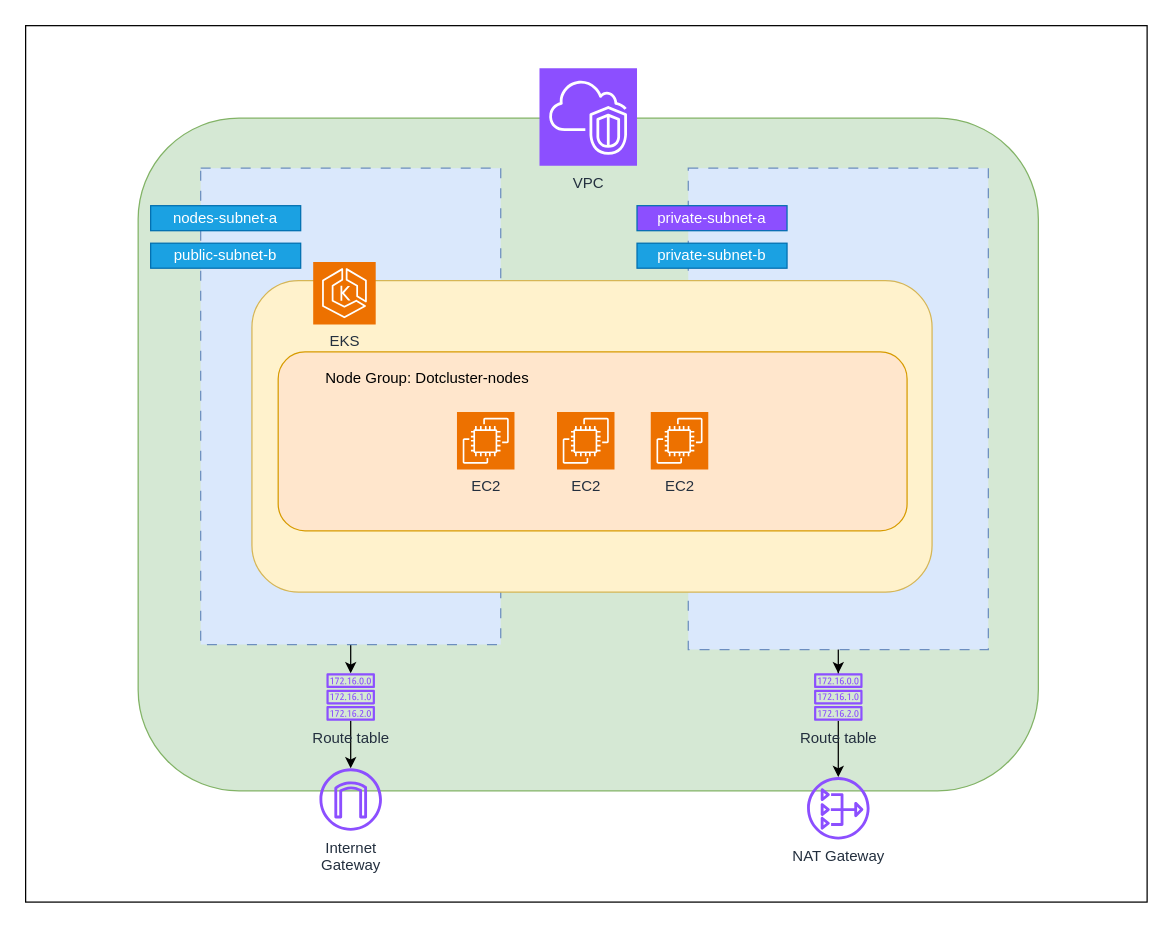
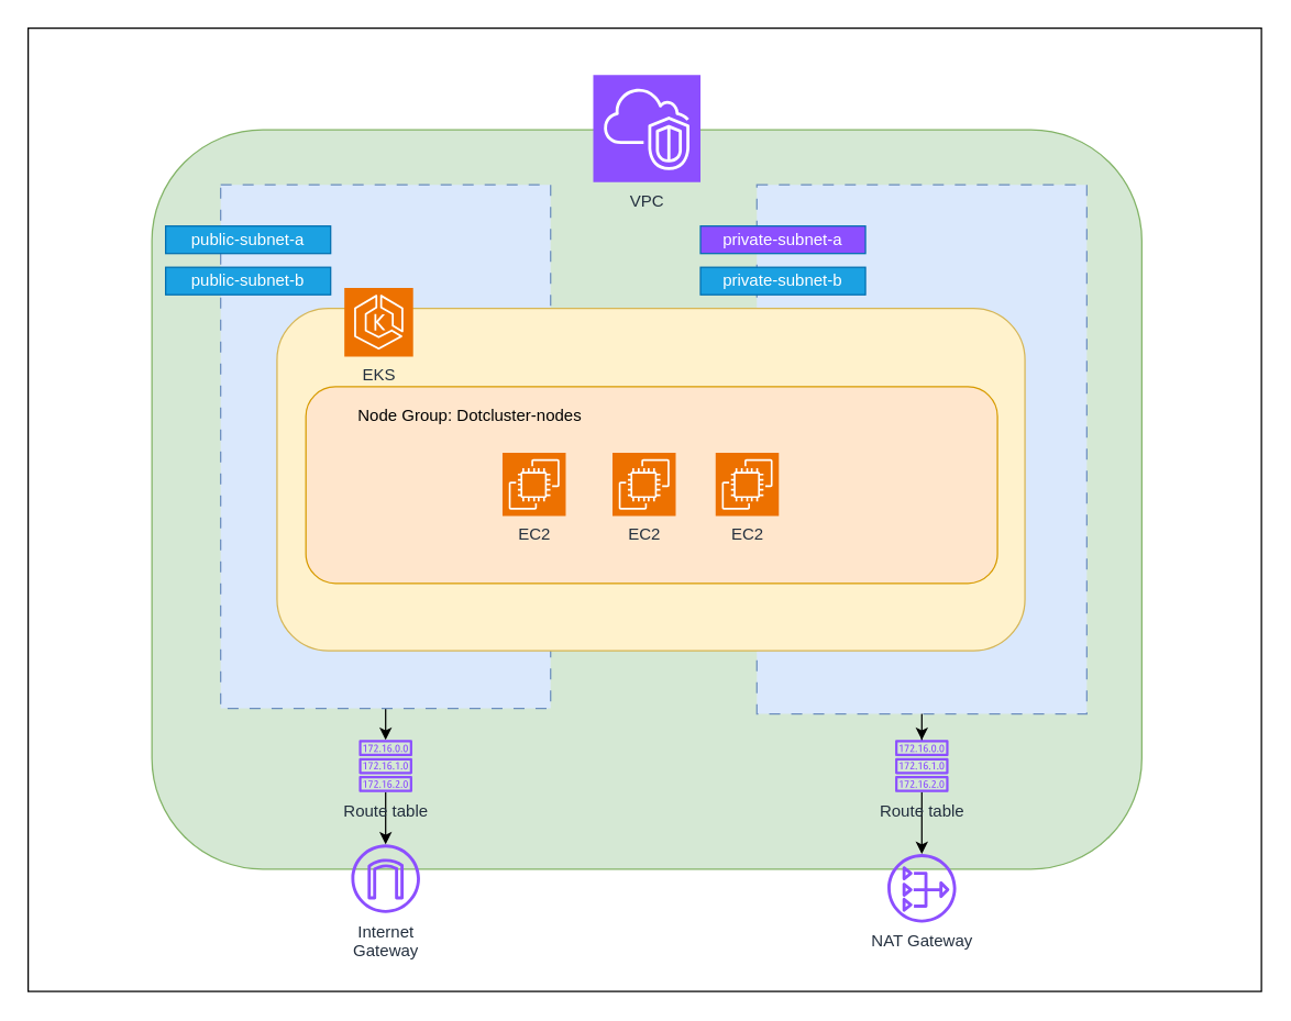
  <mxCell id="0" />
  <mxCell id="1" parent="0" />
  <mxCell id="2" value="" style="rounded=0;whiteSpace=wrap;html=1;" vertex="1" parent="1"><mxGeometry x="20" y="20" width="897" height="701" as="geometry" /></mxCell>
  <mxCell id="3" value="" style="rounded=1;whiteSpace=wrap;html=1;fillColor=#d5e8d4;strokeColor=#82b366;" vertex="1" parent="1"><mxGeometry x="110" y="94" width="720" height="538" as="geometry" /></mxCell>
  <mxCell id="4" style="edgeStyle=orthogonalEdgeStyle;rounded=0;orthogonalLoop=1;jettySize=auto;html=1;" edge="1" parent="1" source="5" target="29"><mxGeometry relative="1" as="geometry" /></mxCell>
  <mxCell id="5" value="" style="rounded=0;whiteSpace=wrap;html=1;fillColor=#dae8fc;strokeColor=#6c8ebf;dashed=1;dashPattern=8 8;" vertex="1" parent="1"><mxGeometry x="550" y="134" width="240" height="385" as="geometry" /></mxCell>
  <mxCell id="6" style="edgeStyle=orthogonalEdgeStyle;rounded=0;orthogonalLoop=1;jettySize=auto;html=1;" edge="1" parent="1" source="7" target="27"><mxGeometry relative="1" as="geometry" /></mxCell>
  <mxCell id="7" value="" style="rounded=0;whiteSpace=wrap;html=1;fillColor=#dae8fc;strokeColor=#6c8ebf;dashed=1;dashPattern=8 8;" vertex="1" parent="1"><mxGeometry x="160" y="134" width="240" height="381" as="geometry" /></mxCell>
  <mxCell id="8" value="" style="group" vertex="1" connectable="0" parent="1"><mxGeometry x="431" y="54" width="78" height="108" as="geometry" /></mxCell>
  <mxCell id="9" value="VPC" style="sketch=0;points=[[0,0,0],[0.25,0,0],[0.5,0,0],[0.75,0,0],[1,0,0],[0,1,0],[0.25,1,0],[0.5,1,0],[0.75,1,0],[1,1,0],[0,0.25,0],[0,0.5,0],[0,0.75,0],[1,0.25,0],[1,0.5,0],[1,0.75,0]];outlineConnect=0;fontColor=#232F3E;fillColor=#8C4FFF;strokeColor=#ffffff;dashed=0;verticalLabelPosition=bottom;verticalAlign=top;align=center;html=1;fontSize=12;fontStyle=0;aspect=fixed;shape=mxgraph.aws4.resourceIcon;resIcon=mxgraph.aws4.vpc;" vertex="1" parent="8"><mxGeometry width="78" height="78" as="geometry" /></mxCell>
- <mxCell id="10" value="nodes-subnet-a" style="whiteSpace=wrap;html=1;fillColor=#1ba1e2;fontColor=#ffffff;strokeColor=#006EAF;" vertex="1" parent="1"><mxGeometry x="120" y="164" width="120" height="20" as="geometry" /></mxCell>
+ <mxCell id="10" value="public-subnet-a" style="whiteSpace=wrap;html=1;fillColor=#1ba1e2;fontColor=#ffffff;strokeColor=#006EAF;" vertex="1" parent="1"><mxGeometry x="120" y="164" width="120" height="20" as="geometry" /></mxCell>
  <mxCell id="11" value="public-subnet-b" style="whiteSpace=wrap;html=1;fillColor=#1ba1e2;fontColor=#ffffff;strokeColor=#006EAF;" vertex="1" parent="1"><mxGeometry x="120" y="194" width="120" height="20" as="geometry" /></mxCell>
  <mxCell id="12" value="private-subnet-a" style="whiteSpace=wrap;html=1;fillColor=#8c4fff;fontColor=#ffffff;strokeColor=#006EAF;" vertex="1" parent="1"><mxGeometry x="509" y="164" width="120" height="20" as="geometry" /></mxCell>
  <mxCell id="13" value="private-subnet-b" style="whiteSpace=wrap;html=1;fillColor=#1ba1e2;fontColor=#ffffff;strokeColor=#006EAF;" vertex="1" parent="1"><mxGeometry x="509" y="194" width="120" height="20" as="geometry" /></mxCell>
  <mxCell id="14" value="" style="rounded=1;whiteSpace=wrap;html=1;fillColor=#fff2cc;strokeColor=#d6b656;" vertex="1" parent="1"><mxGeometry x="201" y="224" width="544" height="249" as="geometry" /></mxCell>
  <mxCell id="15" value="" style="group" vertex="1" connectable="0" parent="1"><mxGeometry x="250" y="209" width="50" height="71" as="geometry" /></mxCell>
  <mxCell id="16" value="EKS" style="sketch=0;points=[[0,0,0],[0.25,0,0],[0.5,0,0],[0.75,0,0],[1,0,0],[0,1,0],[0.25,1,0],[0.5,1,0],[0.75,1,0],[1,1,0],[0,0.25,0],[0,0.5,0],[0,0.75,0],[1,0.25,0],[1,0.5,0],[1,0.75,0]];outlineConnect=0;fontColor=#232F3E;fillColor=#ED7100;strokeColor=#ffffff;dashed=0;verticalLabelPosition=bottom;verticalAlign=top;align=center;html=1;fontSize=12;fontStyle=0;aspect=fixed;shape=mxgraph.aws4.resourceIcon;resIcon=mxgraph.aws4.eks;" vertex="1" parent="15"><mxGeometry width="50" height="50" as="geometry" /></mxCell>
  <mxCell id="17" value="" style="group" vertex="1" connectable="0" parent="1"><mxGeometry x="245" y="614" width="70" height="85" as="geometry" /></mxCell>
  <mxCell id="18" value="Internet&lt;br&gt;Gateway" style="sketch=0;outlineConnect=0;fontColor=#232F3E;gradientColor=none;fillColor=#8C4FFF;strokeColor=none;dashed=0;verticalLabelPosition=bottom;verticalAlign=top;align=center;html=1;fontSize=12;fontStyle=0;aspect=fixed;pointerEvents=1;shape=mxgraph.aws4.internet_gateway;" vertex="1" parent="17"><mxGeometry x="10" width="50" height="50" as="geometry" /></mxCell>
  <mxCell id="19" value="" style="group" vertex="1" connectable="0" parent="1"><mxGeometry x="620" y="621" width="100" height="75" as="geometry" /></mxCell>
  <mxCell id="20" value="NAT Gateway" style="sketch=0;outlineConnect=0;fontColor=#232F3E;gradientColor=none;fillColor=#8C4FFF;strokeColor=none;dashed=0;verticalLabelPosition=bottom;verticalAlign=top;align=center;html=1;fontSize=12;fontStyle=0;aspect=fixed;pointerEvents=1;shape=mxgraph.aws4.nat_gateway;" vertex="1" parent="19"><mxGeometry x="25" width="50" height="50" as="geometry" /></mxCell>
  <mxCell id="21" value="" style="rounded=1;whiteSpace=wrap;html=1;fillColor=#ffe6cc;strokeColor=#d79b00;" vertex="1" parent="1"><mxGeometry x="222" y="281" width="503" height="143" as="geometry" /></mxCell>
  <mxCell id="22" value="Node Group: Dotcluster-nodes" style="text;html=1;align=center;verticalAlign=middle;resizable=0;points=[];autosize=1;strokeColor=none;fillColor=none;" vertex="1" parent="1"><mxGeometry x="250" y="289" width="181" height="26" as="geometry" /></mxCell>
  <mxCell id="23" value="EC2" style="sketch=0;points=[[0,0,0],[0.25,0,0],[0.5,0,0],[0.75,0,0],[1,0,0],[0,1,0],[0.25,1,0],[0.5,1,0],[0.75,1,0],[1,1,0],[0,0.25,0],[0,0.5,0],[0,0.75,0],[1,0.25,0],[1,0.5,0],[1,0.75,0]];outlineConnect=0;fontColor=#232F3E;fillColor=#ED7100;strokeColor=#ffffff;dashed=0;verticalLabelPosition=bottom;verticalAlign=top;align=center;html=1;fontSize=12;fontStyle=0;aspect=fixed;shape=mxgraph.aws4.resourceIcon;resIcon=mxgraph.aws4.ec2;" vertex="1" parent="1"><mxGeometry x="365" y="329" width="46" height="46" as="geometry" /></mxCell>
  <mxCell id="24" value="EC2" style="sketch=0;points=[[0,0,0],[0.25,0,0],[0.5,0,0],[0.75,0,0],[1,0,0],[0,1,0],[0.25,1,0],[0.5,1,0],[0.75,1,0],[1,1,0],[0,0.25,0],[0,0.5,0],[0,0.75,0],[1,0.25,0],[1,0.5,0],[1,0.75,0]];outlineConnect=0;fontColor=#232F3E;fillColor=#ED7100;strokeColor=#ffffff;dashed=0;verticalLabelPosition=bottom;verticalAlign=top;align=center;html=1;fontSize=12;fontStyle=0;aspect=fixed;shape=mxgraph.aws4.resourceIcon;resIcon=mxgraph.aws4.ec2;" vertex="1" parent="1"><mxGeometry x="445" y="329" width="46" height="46" as="geometry" /></mxCell>
  <mxCell id="25" value="EC2" style="sketch=0;points=[[0,0,0],[0.25,0,0],[0.5,0,0],[0.75,0,0],[1,0,0],[0,1,0],[0.25,1,0],[0.5,1,0],[0.75,1,0],[1,1,0],[0,0.25,0],[0,0.5,0],[0,0.75,0],[1,0.25,0],[1,0.5,0],[1,0.75,0]];outlineConnect=0;fontColor=#232F3E;fillColor=#ED7100;strokeColor=#ffffff;dashed=0;verticalLabelPosition=bottom;verticalAlign=top;align=center;html=1;fontSize=12;fontStyle=0;aspect=fixed;shape=mxgraph.aws4.resourceIcon;resIcon=mxgraph.aws4.ec2;" vertex="1" parent="1"><mxGeometry x="520" y="329" width="46" height="46" as="geometry" /></mxCell>
  <mxCell id="26" style="edgeStyle=orthogonalEdgeStyle;rounded=0;orthogonalLoop=1;jettySize=auto;html=1;" edge="1" parent="1" source="27" target="18"><mxGeometry relative="1" as="geometry" /></mxCell>
  <mxCell id="27" value="Route table" style="sketch=0;outlineConnect=0;fontColor=#232F3E;gradientColor=none;fillColor=#8C4FFF;strokeColor=none;dashed=0;verticalLabelPosition=bottom;verticalAlign=top;align=center;html=1;fontSize=12;fontStyle=0;aspect=fixed;pointerEvents=1;shape=mxgraph.aws4.route_table;" vertex="1" parent="1"><mxGeometry x="260.5" y="538" width="39" height="38" as="geometry" /></mxCell>
  <mxCell id="28" style="edgeStyle=orthogonalEdgeStyle;rounded=0;orthogonalLoop=1;jettySize=auto;html=1;" edge="1" parent="1" source="29" target="20"><mxGeometry relative="1" as="geometry" /></mxCell>
  <mxCell id="29" value="Route table" style="sketch=0;outlineConnect=0;fontColor=#232F3E;gradientColor=none;fillColor=#8C4FFF;strokeColor=none;dashed=0;verticalLabelPosition=bottom;verticalAlign=top;align=center;html=1;fontSize=12;fontStyle=0;aspect=fixed;pointerEvents=1;shape=mxgraph.aws4.route_table;" vertex="1" parent="1"><mxGeometry x="650.5" y="538" width="39" height="38" as="geometry" /></mxCell>
